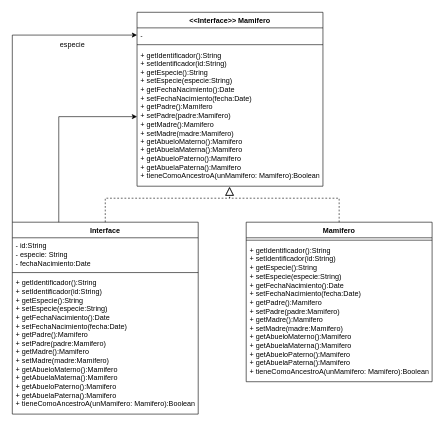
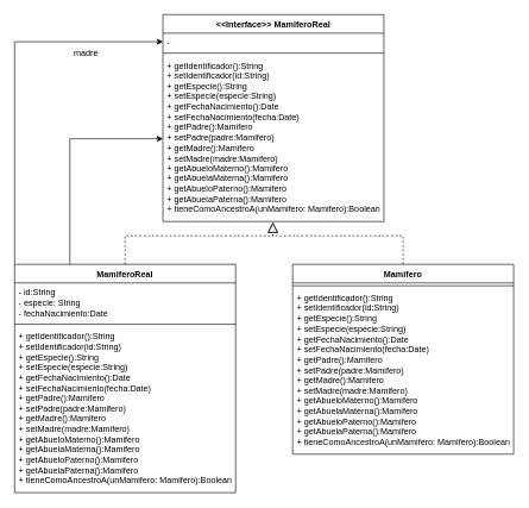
  <mxCell id="0" />
  <mxCell id="1" parent="0" />
- <mxCell id="2" value="Interface" style="swimlane;fontStyle=1;align=center;verticalAlign=top;childLayout=stackLayout;horizontal=1;startSize=26;horizontalStack=0;resizeParent=1;resizeParentMax=0;resizeLast=0;collapsible=1;marginBottom=0;whiteSpace=wrap;html=1;" vertex="1" parent="1"><mxGeometry x="20" y="370" width="310" height="320" as="geometry" /></mxCell>
+ <mxCell id="2" value="MamiferoReal" style="swimlane;fontStyle=1;align=center;verticalAlign=top;childLayout=stackLayout;horizontal=1;startSize=26;horizontalStack=0;resizeParent=1;resizeParentMax=0;resizeLast=0;collapsible=1;marginBottom=0;whiteSpace=wrap;html=1;" vertex="1" parent="1"><mxGeometry x="20" y="370" width="310" height="320" as="geometry" /></mxCell>
  <mxCell id="3" value="- id:String&lt;br&gt;- especie: String&lt;br&gt;- fechaNacimiento:Date" style="text;strokeColor=none;fillColor=none;align=left;verticalAlign=top;spacingLeft=4;spacingRight=4;overflow=hidden;rotatable=0;points=[[0,0.5],[1,0.5]];portConstraint=eastwest;whiteSpace=wrap;html=1;" vertex="1" parent="2"><mxGeometry y="26" width="310" height="54" as="geometry" /></mxCell>
  <mxCell id="4" value="" style="line;strokeWidth=1;fillColor=none;align=left;verticalAlign=middle;spacingTop=-1;spacingLeft=3;spacingRight=3;rotatable=0;labelPosition=right;points=[];portConstraint=eastwest;strokeColor=inherit;" vertex="1" parent="2"><mxGeometry y="80" width="310" height="8" as="geometry" /></mxCell>
  <mxCell id="5" value="+ getIdentificador():String&lt;br&gt;+ setIdentificador(id:String)&lt;br&gt;+ getEspecie():String&lt;br&gt;+ setEspecie(especie:String)&lt;br&gt;+ getFechaNacimiento():Date&lt;br&gt;+ setFechaNacimiento(fecha:Date)&lt;br&gt;+ getPadre():Mamifero&lt;br&gt;+ setPadre(padre:Mamifero)&lt;br&gt;+ getMadre():Mamifero&lt;br&gt;+ setMadre(madre:Mamifero)&lt;br&gt;+ getAbueloMaterno():Mamifero&lt;br&gt;+ getAbuelaMaterna():Mamifero&lt;br&gt;+ getAbueloPaterno():Mamifero&lt;br&gt;+ getAbuelaPaterna():Mamifero&lt;br&gt;+ tieneComoAncestroA(unMamifero: Mamifero):Boolean" style="text;strokeColor=none;fillColor=none;align=left;verticalAlign=top;spacingLeft=4;spacingRight=4;overflow=hidden;rotatable=0;points=[[0,0.5],[1,0.5]];portConstraint=eastwest;whiteSpace=wrap;html=1;" vertex="1" parent="2"><mxGeometry y="88" width="310" height="232" as="geometry" /></mxCell>
- <mxCell id="6" value="&amp;lt;&amp;lt;Interface&amp;gt;&amp;gt; Mamifero" style="swimlane;fontStyle=1;align=center;verticalAlign=top;childLayout=stackLayout;horizontal=1;startSize=26;horizontalStack=0;resizeParent=1;resizeParentMax=0;resizeLast=0;collapsible=1;marginBottom=0;whiteSpace=wrap;html=1;" vertex="1" parent="1"><mxGeometry x="228" y="20" width="310" height="290" as="geometry" /></mxCell>
+ <mxCell id="6" value="&amp;lt;&amp;lt;Interface&amp;gt;&amp;gt; MamiferoReal" style="swimlane;fontStyle=1;align=center;verticalAlign=top;childLayout=stackLayout;horizontal=1;startSize=26;horizontalStack=0;resizeParent=1;resizeParentMax=0;resizeLast=0;collapsible=1;marginBottom=0;whiteSpace=wrap;html=1;" vertex="1" parent="1"><mxGeometry x="228" y="20" width="310" height="290" as="geometry" /></mxCell>
  <mxCell id="7" value="-" style="text;strokeColor=none;fillColor=none;align=left;verticalAlign=top;spacingLeft=4;spacingRight=4;overflow=hidden;rotatable=0;points=[[0,0.5],[1,0.5]];portConstraint=eastwest;whiteSpace=wrap;html=1;" vertex="1" parent="6"><mxGeometry y="26" width="310" height="24" as="geometry" /></mxCell>
  <mxCell id="8" value="" style="line;strokeWidth=1;fillColor=none;align=left;verticalAlign=middle;spacingTop=-1;spacingLeft=3;spacingRight=3;rotatable=0;labelPosition=right;points=[];portConstraint=eastwest;strokeColor=inherit;" vertex="1" parent="6"><mxGeometry y="50" width="310" height="8" as="geometry" /></mxCell>
  <mxCell id="9" value="+ getIdentificador():String&lt;br&gt;+ setIdentificador(id:String)&lt;br&gt;+ getEspecie():String&lt;br&gt;+ setEspecie(especie:String)&lt;br&gt;+ getFechaNacimiento():Date&lt;br&gt;+ setFechaNacimiento(fecha:Date)&lt;br&gt;+ getPadre():Mamifero&lt;br&gt;+ setPadre(padre:Mamifero)&lt;br&gt;+ getMadre():Mamifero&lt;br&gt;+ setMadre(madre:Mamifero)&lt;br&gt;+ getAbueloMaterno():Mamifero&lt;br&gt;+ getAbuelaMaterna():Mamifero&lt;br&gt;+ getAbueloPaterno():Mamifero&lt;br&gt;+ getAbuelaPaterna():Mamifero&lt;br&gt;+ tieneComoAncestroA(unMamifero: Mamifero):Boolean" style="text;strokeColor=none;fillColor=none;align=left;verticalAlign=top;spacingLeft=4;spacingRight=4;overflow=hidden;rotatable=0;points=[[0,0.5],[1,0.5]];portConstraint=eastwest;whiteSpace=wrap;html=1;" vertex="1" parent="6"><mxGeometry y="58" width="310" height="232" as="geometry" /></mxCell>
  <mxCell id="10" value="Mamifero" style="swimlane;fontStyle=1;align=center;verticalAlign=top;childLayout=stackLayout;horizontal=1;startSize=26;horizontalStack=0;resizeParent=1;resizeParentMax=0;resizeLast=0;collapsible=1;marginBottom=0;whiteSpace=wrap;html=1;" vertex="1" parent="1"><mxGeometry x="410" y="370" width="310" height="266" as="geometry" /></mxCell>
  <mxCell id="11" value="" style="line;strokeWidth=1;fillColor=none;align=left;verticalAlign=middle;spacingTop=-1;spacingLeft=3;spacingRight=3;rotatable=0;labelPosition=right;points=[];portConstraint=eastwest;strokeColor=inherit;" vertex="1" parent="10"><mxGeometry y="26" width="310" height="8" as="geometry" /></mxCell>
  <mxCell id="12" value="+ getIdentificador():String&lt;br&gt;+ setIdentificador(id:String)&lt;br&gt;+ getEspecie():String&lt;br&gt;+ setEspecie(especie:String)&lt;br&gt;+ getFechaNacimiento():Date&lt;br&gt;+ setFechaNacimiento(fecha:Date)&lt;br&gt;+ getPadre():Mamifero&lt;br&gt;+ setPadre(padre:Mamifero)&lt;br&gt;+ getMadre():Mamifero&lt;br&gt;+ setMadre(madre:Mamifero)&lt;br&gt;+ getAbueloMaterno():Mamifero&lt;br&gt;+ getAbuelaMaterna():Mamifero&lt;br&gt;+ getAbueloPaterno():Mamifero&lt;br&gt;+ getAbuelaPaterna():Mamifero&lt;br&gt;+ tieneComoAncestroA(unMamifero: Mamifero):Boolean" style="text;strokeColor=none;fillColor=none;align=left;verticalAlign=top;spacingLeft=4;spacingRight=4;overflow=hidden;rotatable=0;points=[[0,0.5],[1,0.5]];portConstraint=eastwest;whiteSpace=wrap;html=1;" vertex="1" parent="10"><mxGeometry y="34" width="310" height="232" as="geometry" /></mxCell>
  <mxCell id="13" value="" style="endArrow=block;dashed=1;endFill=0;endSize=12;html=1;rounded=0;exitX=0.5;exitY=0;exitDx=0;exitDy=0;entryX=0.497;entryY=1.005;entryDx=0;entryDy=0;entryPerimeter=0;edgeStyle=orthogonalEdgeStyle;" edge="1" parent="1" source="2" target="9"><mxGeometry width="160" relative="1" as="geometry"><mxPoint x="310" y="390" as="sourcePoint" /><mxPoint x="380" y="320" as="targetPoint" /><Array as="points"><mxPoint x="175" y="330" /><mxPoint x="382" y="330" /></Array></mxGeometry></mxCell>
  <mxCell id="14" value="" style="endArrow=block;dashed=1;endFill=0;endSize=12;html=1;rounded=0;exitX=0.5;exitY=0;exitDx=0;exitDy=0;entryX=0.495;entryY=1.001;entryDx=0;entryDy=0;entryPerimeter=0;edgeStyle=orthogonalEdgeStyle;" edge="1" parent="1" source="10"><mxGeometry width="160" relative="1" as="geometry"><mxPoint x="566" y="371" as="sourcePoint" /><mxPoint x="382.45" y="311.232" as="targetPoint" /><Array as="points"><mxPoint x="565" y="330" /><mxPoint x="382" y="330" /></Array></mxGeometry></mxCell>
  <mxCell id="15" value="" style="endArrow=classic;html=1;rounded=0;entryX=0;entryY=0.5;entryDx=0;entryDy=0;exitX=0.25;exitY=0;exitDx=0;exitDy=0;edgeStyle=orthogonalEdgeStyle;" edge="1" parent="1" source="2" target="9"><mxGeometry width="50" height="50" relative="1" as="geometry"><mxPoint x="210" y="380" as="sourcePoint" /><mxPoint x="260" y="330" as="targetPoint" /></mxGeometry></mxCell>
  <mxCell id="16" value="" style="endArrow=classic;html=1;rounded=0;exitX=0;exitY=0;exitDx=0;exitDy=0;entryX=0;entryY=0.5;entryDx=0;entryDy=0;edgeStyle=orthogonalEdgeStyle;" edge="1" parent="1" source="2" target="7"><mxGeometry width="50" height="50" relative="1" as="geometry"><mxPoint x="210" y="380" as="sourcePoint" /><mxPoint x="200" y="90" as="targetPoint" /></mxGeometry></mxCell>
- <mxCell id="17" value="especie" style="text;html=1;align=center;verticalAlign=middle;resizable=0;points=[];autosize=1;strokeColor=none;fillColor=none;" vertex="1" parent="1"><mxGeometry x="90" y="60" width="60" height="30" as="geometry" /></mxCell>
+ <mxCell id="17" value="madre" style="text;html=1;align=center;verticalAlign=middle;resizable=0;points=[];autosize=1;strokeColor=none;fillColor=none;" vertex="1" parent="1"><mxGeometry x="90" y="60" width="60" height="30" as="geometry" /></mxCell>
